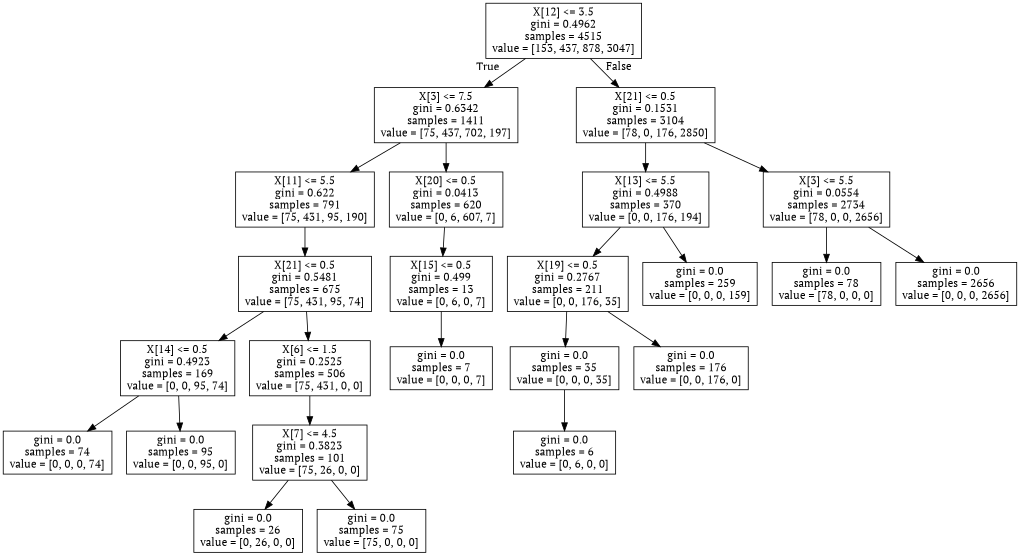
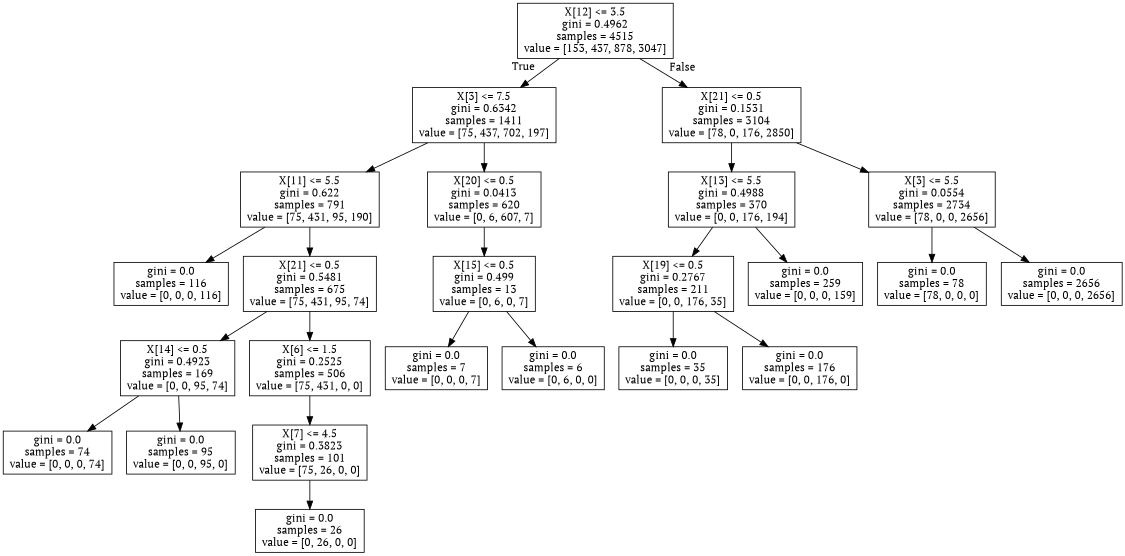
  digraph {
    fontname="PT Serif"
    node [fontname="PT Serif" shape=box]
    edge [fontname="PT Serif"]
    n1 [label="X[12] <= 3.5\ngini = 0.4962\nsamples = 4515\nvalue = [153, 437, 878, 3047]"]
    n2 [label="X[3] <= 7.5\ngini = 0.6342\nsamples = 1411\nvalue = [75, 437, 702, 197]"]
    n3 [label="X[21] <= 0.5\ngini = 0.1531\nsamples = 3104\nvalue = [78, 0, 176, 2850]"]
    n4 [label="X[11] <= 5.5\ngini = 0.622\nsamples = 791\nvalue = [75, 431, 95, 190]"]
    n5 [label="X[20] <= 0.5\ngini = 0.0413\nsamples = 620\nvalue = [0, 6, 607, 7]"]
    n6 [label="X[13] <= 5.5\ngini = 0.4988\nsamples = 370\nvalue = [0, 0, 176, 194]"]
    n7 [label="X[3] <= 5.5\ngini = 0.0554\nsamples = 2734\nvalue = [78, 0, 0, 2656]"]
+   n8 [label="gini = 0.0\nsamples = 116\nvalue = [0, 0, 0, 116]"]
    n9 [label="X[21] <= 0.5\ngini = 0.5481\nsamples = 675\nvalue = [75, 431, 95, 74]"]
    n10 [label="X[15] <= 0.5\ngini = 0.499\nsamples = 13\nvalue = [0, 6, 0, 7]"]
    n11 [label="X[14] <= 0.5\ngini = 0.4923\nsamples = 169\nvalue = [0, 0, 95, 74]"]
    n12 [label="X[6] <= 1.5\ngini = 0.2525\nsamples = 506\nvalue = [75, 431, 0, 0]"]
    n13 [label="gini = 0.0\nsamples = 74\nvalue = [0, 0, 0, 74]"]
    n14 [label="gini = 0.0\nsamples = 95\nvalue = [0, 0, 95, 0]"]
    n15 [label="X[7] <= 4.5\ngini = 0.3823\nsamples = 101\nvalue = [75, 26, 0, 0]"]
    n16 [label="gini = 0.0\nsamples = 26\nvalue = [0, 26, 0, 0]"]
-   n17 [label="gini = 0.0\nsamples = 75\nvalue = [75, 0, 0, 0]"]
    n18 [label="gini = 0.0\nsamples = 7\nvalue = [0, 0, 0, 7]"]
    n19 [label="gini = 0.0\nsamples = 6\nvalue = [0, 6, 0, 0]"]
    n20 [label="X[19] <= 0.5\ngini = 0.2767\nsamples = 211\nvalue = [0, 0, 176, 35]"]
    n21 [label="gini = 0.0\nsamples = 259\nvalue = [0, 0, 0, 159]"]
    n22 [label="gini = 0.0\nsamples = 78\nvalue = [78, 0, 0, 0]"]
    n23 [label="gini = 0.0\nsamples = 2656\nvalue = [0, 0, 0, 2656]"]
    n24 [label="gini = 0.0\nsamples = 35\nvalue = [0, 0, 0, 35]"]
    n25 [label="gini = 0.0\nsamples = 176\nvalue = [0, 0, 176, 0]"]
    n1 -> n2 [headlabel=True labelangle=45 labeldistance=2.5]
    n1 -> n3 [headlabel=False labelangle=-45 labeldistance=2.5]
    n2 -> n4
    n2 -> n5
    n3 -> n6
    n3 -> n7
+   n4 -> n8
    n4 -> n9
    n5 -> n10
    n6 -> n20
    n6 -> n21
    n7 -> n22
    n7 -> n23
    n9 -> n11
    n9 -> n12
    n10 -> n18
-   n24 -> n19
+   n10 -> n19
    n11 -> n13
    n11 -> n14
    n12 -> n15
    n15 -> n16
-   n15 -> n17
    n20 -> n24
    n20 -> n25
  }
